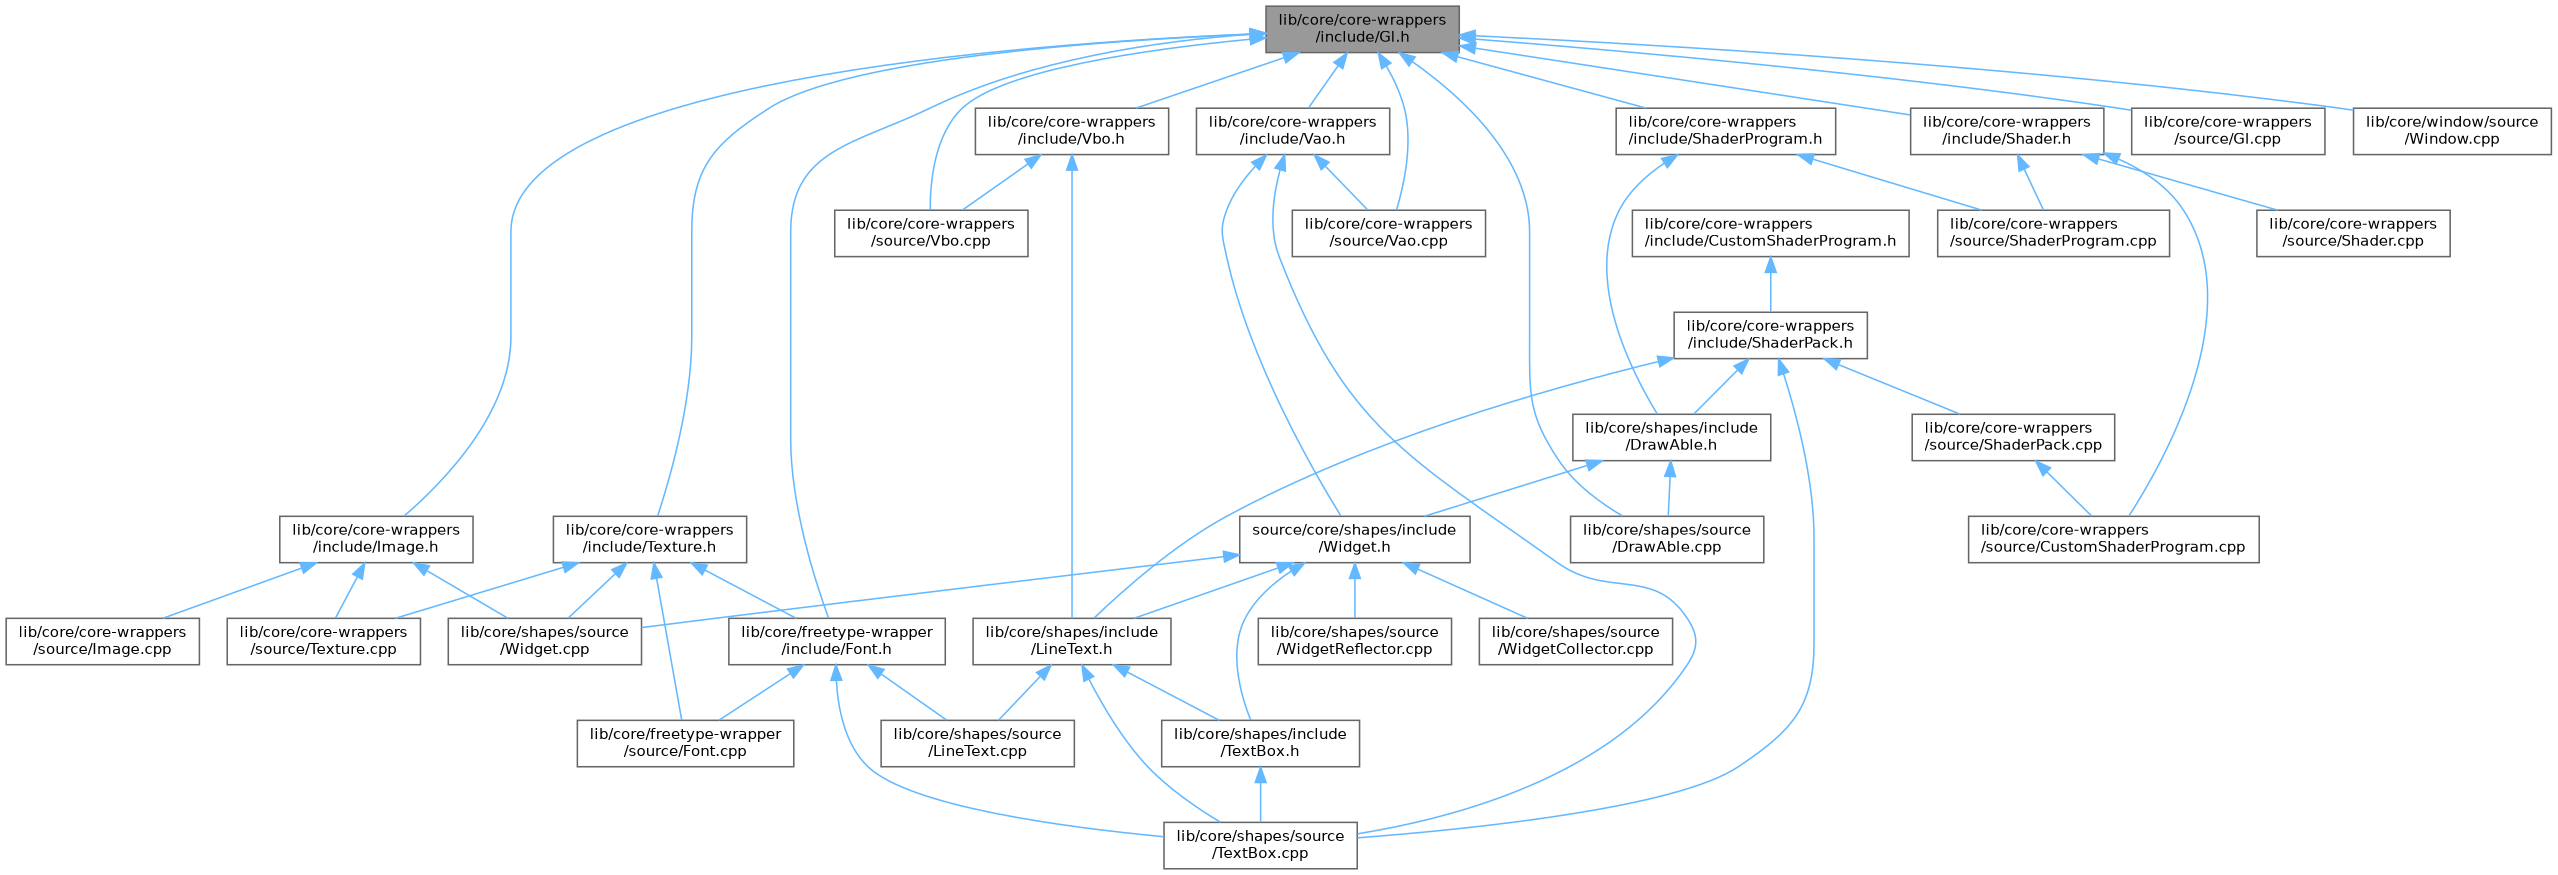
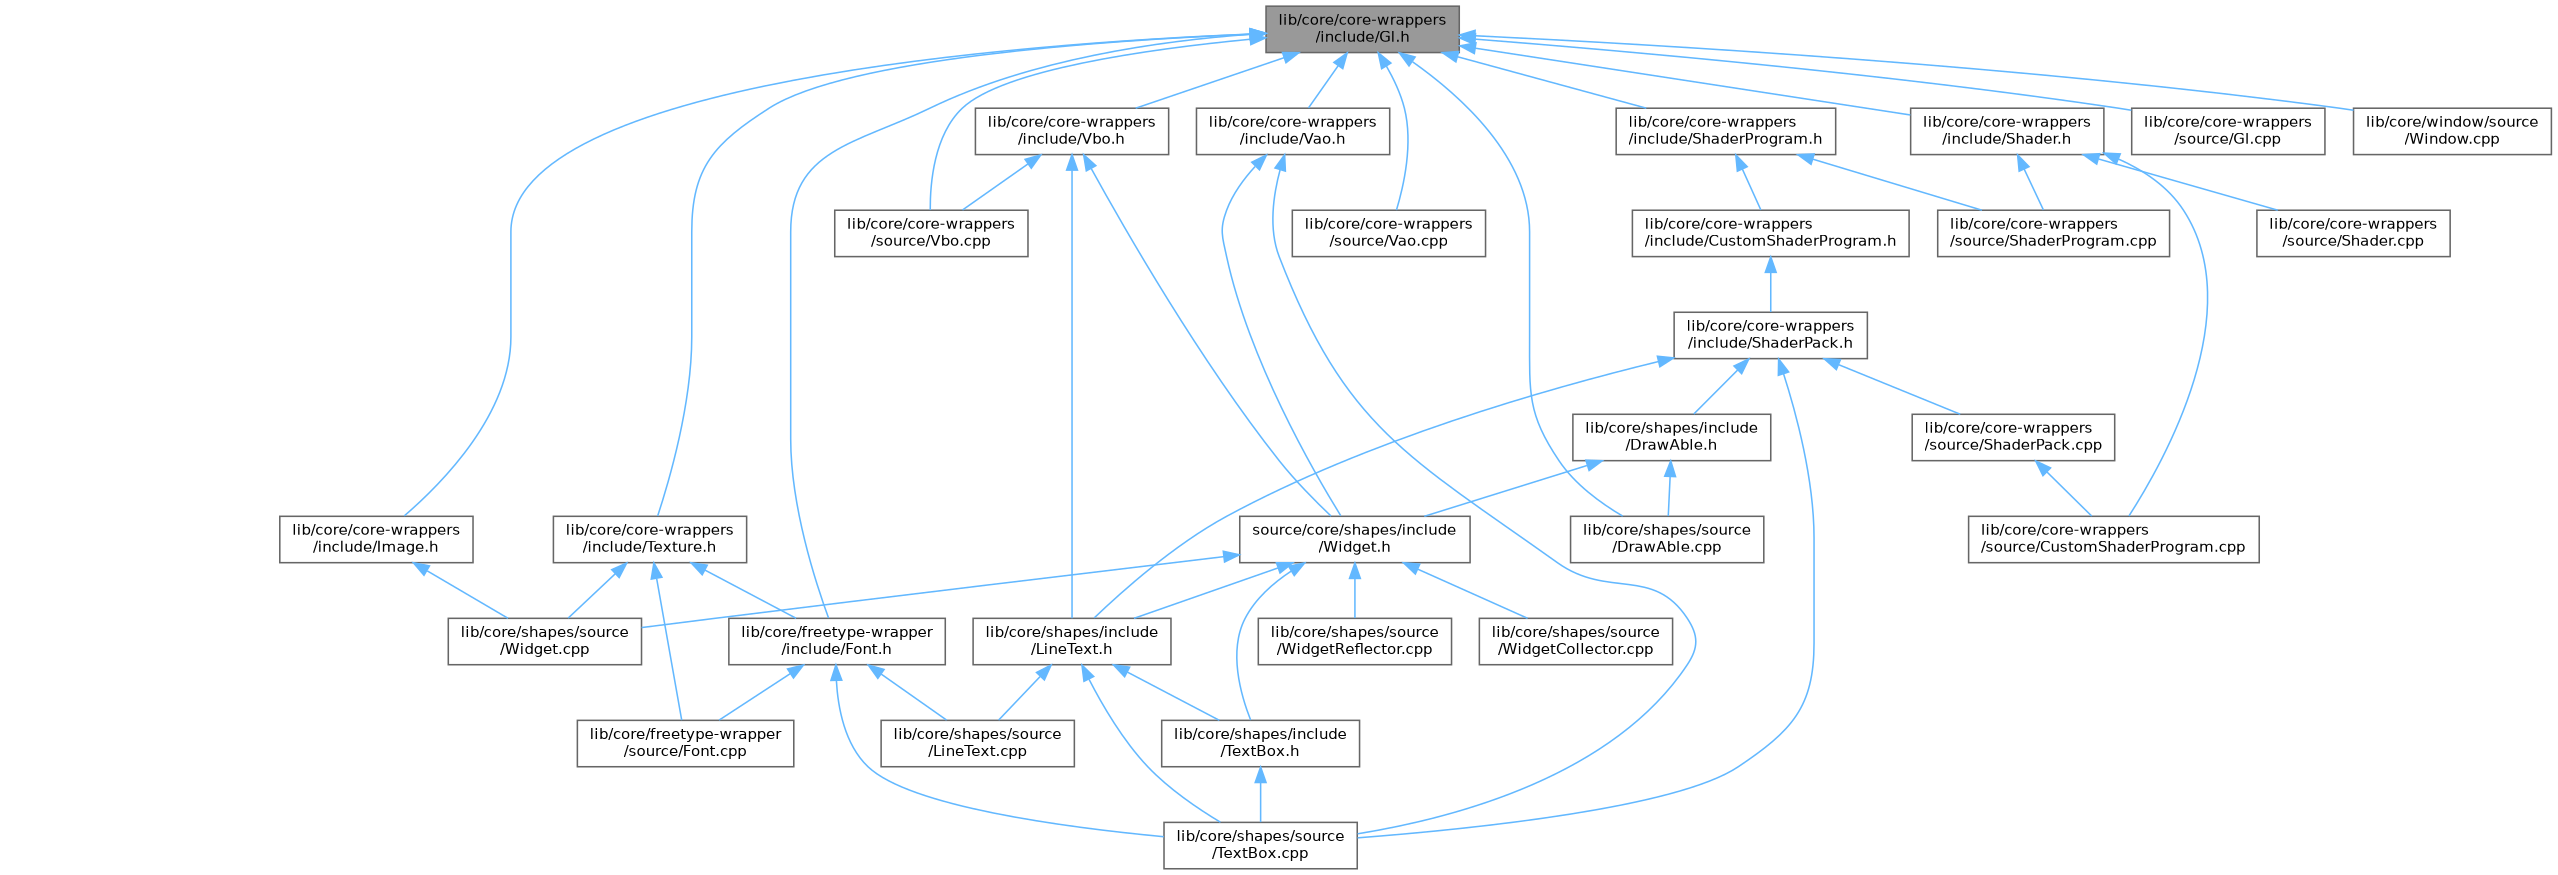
  digraph {
    node [color=grey40 fillcolor=white fontname=Helvetica fontsize=10 shape=box style=filled]
    edge [color=steelblue1 dir=back fontname=Helvetica fontsize=10 labelfontname=Helvetica labelfontsize=10 style=solid]
    n1 [color=gray40 fillcolor=grey60 fontcolor=black height=0.2 label="lib/core/core-wrappers\l/include/Gl.h" width=0.4]
    n2 [height=0.2 label="lib/core/core-wrappers\l/include/Image.h" width=0.4]
    n3 [height=0.2 label="lib/core/core-wrappers\l/include/Shader.h" width=0.4]
    n4 [height=0.2 label="lib/core/core-wrappers\l/include/ShaderProgram.h" width=0.4]
    n5 [height=0.2 label="lib/core/shapes/source\l/DrawAble.cpp" width=0.4]
    n6 [height=0.2 label="lib/core/core-wrappers\l/include/Texture.h" width=0.4]
    n7 [height=0.2 label="lib/core/freetype-wrapper\l/include/Font.h" width=0.4]
    n8 [height=0.2 label="lib/core/core-wrappers\l/include/Vao.h" width=0.4]
    n9 [height=0.2 label="lib/core/core-wrappers\l/source/Vao.cpp" width=0.4]
    n10 [height=0.2 label="lib/core/core-wrappers\l/include/Vbo.h" width=0.4]
    n11 [height=0.2 label="lib/core/core-wrappers\l/source/Vbo.cpp" width=0.4]
    n12 [height=0.2 label="lib/core/core-wrappers\l/source/Gl.cpp" width=0.4]
    n13 [height=0.2 label="lib/core/window/source\l/Window.cpp" width=0.4]
-   n14 [height=0.2 label="lib/core/core-wrappers\l/source/Image.cpp" width=0.4]
-   n15 [height=0.2 label="lib/core/core-wrappers\l/source/Texture.cpp" width=0.4]
    n16 [height=0.2 label="lib/core/shapes/source\l/Widget.cpp" width=0.4]
    n17 [height=0.2 label="lib/core/core-wrappers\l/source/CustomShaderProgram.cpp" width=0.4]
    n18 [height=0.2 label="lib/core/core-wrappers\l/source/Shader.cpp" width=0.4]
    n19 [height=0.2 label="lib/core/core-wrappers\l/source/ShaderProgram.cpp" width=0.4]
    n20 [height=0.2 label="lib/core/core-wrappers\l/include/CustomShaderProgram.h" width=0.4]
    n21 [height=0.2 label="lib/core/freetype-wrapper\l/source/Font.cpp" width=0.4]
    n22 [height=0.2 label="lib/core/shapes/source\l/TextBox.cpp" width=0.4]
    n23 [height=0.2 label="lib/core/shapes/source\l/LineText.cpp" width=0.4]
    n24 [height=0.2 label="source/core/shapes/include\l/Widget.h" width=0.4]
    n25 [height=0.2 label="lib/core/shapes/include\l/LineText.h" width=0.4]
    n26 [height=0.2 label="lib/core/core-wrappers\l/include/ShaderPack.h" width=0.4]
    n27 [height=0.2 label="lib/core/core-wrappers\l/source/ShaderPack.cpp" width=0.4]
    n28 [height=0.2 label="lib/core/shapes/include\l/DrawAble.h" width=0.4]
    n29 [height=0.2 label="lib/core/shapes/include\l/TextBox.h" width=0.4]
    n30 [height=0.2 label="lib/core/shapes/source\l/WidgetCollector.cpp" width=0.4]
    n31 [height=0.2 label="lib/core/shapes/source\l/WidgetReflector.cpp" width=0.4]
    n1 -> n2
    n1 -> n3
    n1 -> n4
    n1 -> n5
    n1 -> n6
    n1 -> n7
    n1 -> n8
    n1 -> n9
    n1 -> n10
    n1 -> n11
    n1 -> n12
    n1 -> n13
-   n2 -> n14
-   n2 -> n15
    n2 -> n16
    n3 -> n17
    n3 -> n18
    n3 -> n19
    n4 -> n19
-   n4 -> n28
+   n4 -> n20
    n6 -> n7
-   n6 -> n15
    n6 -> n16
    n6 -> n21
    n7 -> n21
    n7 -> n22
    n7 -> n23
-   n8 -> n9
    n8 -> n22
    n8 -> n24
    n10 -> n11
+   n10 -> n24
    n10 -> n25
    n20 -> n26
    n24 -> n16
    n24 -> n25
    n24 -> n29
    n24 -> n30
    n24 -> n31
    n25 -> n22
    n25 -> n23
    n25 -> n29
    n26 -> n22
    n26 -> n25
    n26 -> n27
    n26 -> n28
    n27 -> n17
    n28 -> n5
    n28 -> n24
    n29 -> n22
  }
